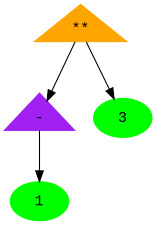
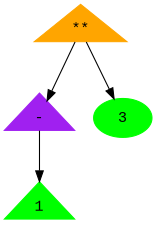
  digraph {
    fontname="Liberation Mono"
    node [color=green style=filled fontname="Liberation Mono"]
    edge [fontname="Liberation Mono"]
    n1 [color=orange label="**" shape=triangle]
    n2 [color=purple label="-" shape=triangle]
    n3 [label=3]
-   n4 [label=1]
+   n4 [label=1 shape=triangle]
    n1 -> n2
    n1 -> n3
    n2 -> n4
  }
